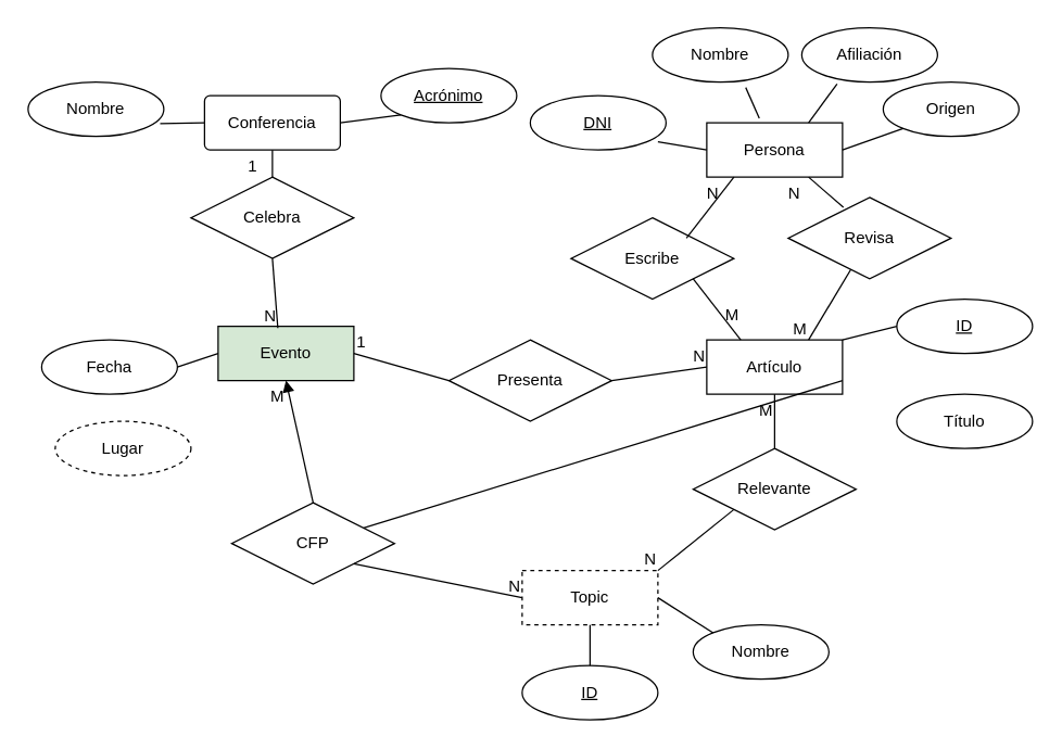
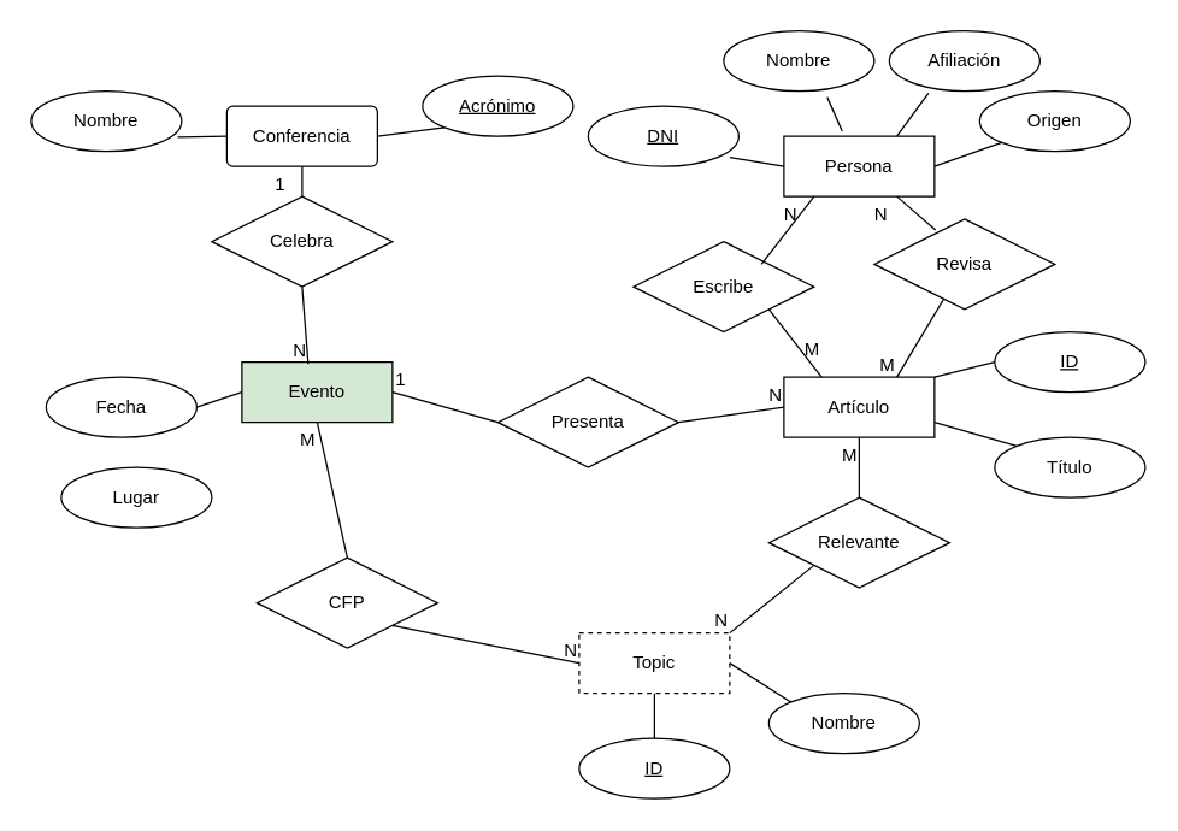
  <mxCell id="0" />
  <mxCell id="1" parent="0" />
  <mxCell id="2" value="Conferencia" style="rounded=1;arcSize=10;whiteSpace=wrap;html=1;align=center;" vertex="1" parent="1"><mxGeometry x="150" y="70" width="100" height="40" as="geometry" /></mxCell>
  <mxCell id="3" value="Evento" style="whiteSpace=wrap;html=1;align=center;fillColor=#d5e8d4;" vertex="1" parent="1"><mxGeometry x="160" y="240" width="100" height="40" as="geometry" /></mxCell>
  <mxCell id="4" value="Persona" style="whiteSpace=wrap;html=1;align=center;" vertex="1" parent="1"><mxGeometry x="520" y="90" width="100" height="40" as="geometry" /></mxCell>
  <mxCell id="5" value="Artículo" style="whiteSpace=wrap;html=1;align=center;" vertex="1" parent="1"><mxGeometry x="520" y="250" width="100" height="40" as="geometry" /></mxCell>
  <mxCell id="6" value="Topic" style="whiteSpace=wrap;html=1;align=center;dashed=1;" vertex="1" parent="1"><mxGeometry x="384" y="420" width="100" height="40" as="geometry" /></mxCell>
  <mxCell id="7" value="Celebra" style="shape=rhombus;perimeter=rhombusPerimeter;whiteSpace=wrap;html=1;align=center;" vertex="1" parent="1"><mxGeometry x="140" y="130" width="120" height="60" as="geometry" /></mxCell>
  <mxCell id="8" value="Escribe" style="shape=rhombus;perimeter=rhombusPerimeter;whiteSpace=wrap;html=1;align=center;" vertex="1" parent="1"><mxGeometry x="420" y="160" width="120" height="60" as="geometry" /></mxCell>
  <mxCell id="9" value="Revisa" style="shape=rhombus;perimeter=rhombusPerimeter;whiteSpace=wrap;html=1;align=center;" vertex="1" parent="1"><mxGeometry x="580" y="145" width="120" height="60" as="geometry" /></mxCell>
  <mxCell id="10" value="Presenta" style="shape=rhombus;perimeter=rhombusPerimeter;whiteSpace=wrap;html=1;align=center;" vertex="1" parent="1"><mxGeometry x="330" y="250" width="120" height="60" as="geometry" /></mxCell>
  <mxCell id="11" value="CFP" style="shape=rhombus;perimeter=rhombusPerimeter;whiteSpace=wrap;html=1;align=center;" vertex="1" parent="1"><mxGeometry x="170" y="370" width="120" height="60" as="geometry" /></mxCell>
  <mxCell id="12" value="Relevante" style="shape=rhombus;perimeter=rhombusPerimeter;whiteSpace=wrap;html=1;align=center;" vertex="1" parent="1"><mxGeometry x="510" y="330" width="120" height="60" as="geometry" /></mxCell>
  <mxCell id="13" value="" style="endArrow=none;html=1;rounded=0;entryX=0.25;entryY=1;entryDx=0;entryDy=0;exitX=1;exitY=0;exitDx=0;exitDy=0;" edge="1" parent="1"><mxGeometry relative="1" as="geometry"><mxPoint x="505" y="175" as="sourcePoint" /><mxPoint x="540" y="130" as="targetPoint" /></mxGeometry></mxCell>
  <mxCell id="14" value="N" style="resizable=0;html=1;whiteSpace=wrap;align=right;verticalAlign=bottom;" connectable="0" vertex="1" parent="13"><mxGeometry x="1" relative="1" as="geometry"><mxPoint x="-10" y="20" as="offset" /></mxGeometry></mxCell>
  <mxCell id="15" value="" style="endArrow=none;html=1;rounded=0;entryX=0.25;entryY=0;entryDx=0;entryDy=0;exitX=1;exitY=1;exitDx=0;exitDy=0;" edge="1" parent="1" source="8" target="5"><mxGeometry relative="1" as="geometry"><mxPoint x="350" y="240" as="sourcePoint" /><mxPoint x="510" y="240" as="targetPoint" /></mxGeometry></mxCell>
  <mxCell id="16" value="M" style="resizable=0;html=1;whiteSpace=wrap;align=right;verticalAlign=bottom;" connectable="0" vertex="1" parent="15"><mxGeometry x="1" relative="1" as="geometry"><mxPoint y="-10" as="offset" /></mxGeometry></mxCell>
  <mxCell id="17" value="" style="endArrow=none;html=1;rounded=0;entryX=0.75;entryY=1;entryDx=0;entryDy=0;exitX=0.339;exitY=0.122;exitDx=0;exitDy=0;exitPerimeter=0;" edge="1" parent="1" source="9" target="4"><mxGeometry relative="1" as="geometry"><mxPoint x="350" y="240" as="sourcePoint" /><mxPoint x="510" y="240" as="targetPoint" /></mxGeometry></mxCell>
  <mxCell id="18" value="N" style="resizable=0;html=1;whiteSpace=wrap;align=right;verticalAlign=bottom;" connectable="0" vertex="1" parent="17"><mxGeometry x="1" relative="1" as="geometry"><mxPoint x="-5" y="20" as="offset" /></mxGeometry></mxCell>
  <mxCell id="19" value="" style="endArrow=none;html=1;rounded=0;entryX=0.75;entryY=0;entryDx=0;entryDy=0;" edge="1" parent="1" source="9" target="5"><mxGeometry relative="1" as="geometry"><mxPoint x="350" y="240" as="sourcePoint" /><mxPoint x="510" y="240" as="targetPoint" /></mxGeometry></mxCell>
  <mxCell id="20" value="M" style="resizable=0;html=1;whiteSpace=wrap;align=right;verticalAlign=bottom;" connectable="0" vertex="1" parent="19"><mxGeometry x="1" relative="1" as="geometry" /></mxCell>
  <mxCell id="21" value="" style="endArrow=none;html=1;rounded=0;entryX=1;entryY=0;entryDx=0;entryDy=0;exitX=0;exitY=1;exitDx=0;exitDy=0;" edge="1" parent="1" source="12" target="6"><mxGeometry relative="1" as="geometry"><mxPoint x="350" y="240" as="sourcePoint" /><mxPoint x="510" y="240" as="targetPoint" /></mxGeometry></mxCell>
  <mxCell id="22" value="N" style="resizable=0;html=1;whiteSpace=wrap;align=right;verticalAlign=bottom;" connectable="0" vertex="1" parent="21"><mxGeometry x="1" relative="1" as="geometry" /></mxCell>
  <mxCell id="23" value="" style="endArrow=none;html=1;rounded=0;entryX=0.5;entryY=1;entryDx=0;entryDy=0;exitX=0.5;exitY=0;exitDx=0;exitDy=0;" edge="1" parent="1" source="12" target="5"><mxGeometry relative="1" as="geometry"><mxPoint x="350" y="240" as="sourcePoint" /><mxPoint x="510" y="240" as="targetPoint" /></mxGeometry></mxCell>
  <mxCell id="24" value="M" style="resizable=0;html=1;whiteSpace=wrap;align=right;verticalAlign=bottom;" connectable="0" vertex="1" parent="23"><mxGeometry x="1" relative="1" as="geometry"><mxPoint y="20" as="offset" /></mxGeometry></mxCell>
  <mxCell id="25" value="" style="endArrow=none;html=1;rounded=0;entryX=0;entryY=0.5;entryDx=0;entryDy=0;exitX=1;exitY=1;exitDx=0;exitDy=0;" edge="1" parent="1" source="11" target="6"><mxGeometry relative="1" as="geometry"><mxPoint x="350" y="240" as="sourcePoint" /><mxPoint x="510" y="240" as="targetPoint" /></mxGeometry></mxCell>
  <mxCell id="26" value="N" style="resizable=0;html=1;whiteSpace=wrap;align=right;verticalAlign=bottom;" connectable="0" vertex="1" parent="25"><mxGeometry x="1" relative="1" as="geometry" /></mxCell>
- <mxCell id="27" value="" style="endArrow=block;html=1;rounded=0;entryX=0.5;entryY=1;entryDx=0;entryDy=0;exitX=0.5;exitY=0;exitDx=0;exitDy=0;" edge="1" parent="1" source="11" target="3"><mxGeometry relative="1" as="geometry"><mxPoint x="350" y="240" as="sourcePoint" /><mxPoint x="510" y="240" as="targetPoint" /></mxGeometry></mxCell>
+ <mxCell id="27" value="" style="endArrow=none;html=1;rounded=0;entryX=0.5;entryY=1;entryDx=0;entryDy=0;exitX=0.5;exitY=0;exitDx=0;exitDy=0;" edge="1" parent="1" source="11" target="3"><mxGeometry relative="1" as="geometry"><mxPoint x="350" y="240" as="sourcePoint" /><mxPoint x="510" y="240" as="targetPoint" /></mxGeometry></mxCell>
  <mxCell id="28" value="M" style="resizable=0;html=1;whiteSpace=wrap;align=right;verticalAlign=bottom;" connectable="0" vertex="1" parent="27"><mxGeometry x="1" relative="1" as="geometry"><mxPoint y="20" as="offset" /></mxGeometry></mxCell>
  <mxCell id="29" value="" style="endArrow=none;html=1;rounded=0;entryX=0.44;entryY=0.033;entryDx=0;entryDy=0;entryPerimeter=0;exitX=0.5;exitY=1;exitDx=0;exitDy=0;" edge="1" parent="1" source="7" target="3"><mxGeometry relative="1" as="geometry"><mxPoint x="350" y="240" as="sourcePoint" /><mxPoint x="510" y="240" as="targetPoint" /></mxGeometry></mxCell>
  <mxCell id="30" value="N" style="resizable=0;html=1;whiteSpace=wrap;align=right;verticalAlign=bottom;" connectable="0" vertex="1" parent="29"><mxGeometry x="1" relative="1" as="geometry" /></mxCell>
  <mxCell id="31" value="" style="endArrow=none;html=1;rounded=0;entryX=0.5;entryY=1;entryDx=0;entryDy=0;exitX=0.5;exitY=0;exitDx=0;exitDy=0;" edge="1" parent="1" source="7" target="2"><mxGeometry relative="1" as="geometry"><mxPoint x="350" y="240" as="sourcePoint" /><mxPoint x="510" y="240" as="targetPoint" /></mxGeometry></mxCell>
  <mxCell id="32" value="1" style="resizable=0;html=1;whiteSpace=wrap;align=right;verticalAlign=bottom;" connectable="0" vertex="1" parent="31"><mxGeometry x="1" relative="1" as="geometry"><mxPoint x="-10" y="20" as="offset" /></mxGeometry></mxCell>
  <mxCell id="33" value="" style="endArrow=none;html=1;rounded=0;entryX=0;entryY=0.5;entryDx=0;entryDy=0;exitX=1;exitY=0.5;exitDx=0;exitDy=0;" edge="1" parent="1" source="10" target="5"><mxGeometry relative="1" as="geometry"><mxPoint x="350" y="240" as="sourcePoint" /><mxPoint x="510" y="240" as="targetPoint" /></mxGeometry></mxCell>
  <mxCell id="34" value="N" style="resizable=0;html=1;whiteSpace=wrap;align=right;verticalAlign=bottom;" connectable="0" vertex="1" parent="33"><mxGeometry x="1" relative="1" as="geometry" /></mxCell>
  <mxCell id="35" value="" style="endArrow=none;html=1;rounded=0;entryX=1;entryY=0.5;entryDx=0;entryDy=0;exitX=0;exitY=0.5;exitDx=0;exitDy=0;" edge="1" parent="1" source="10" target="3"><mxGeometry relative="1" as="geometry"><mxPoint x="350" y="240" as="sourcePoint" /><mxPoint x="510" y="240" as="targetPoint" /></mxGeometry></mxCell>
  <mxCell id="36" value="1" style="resizable=0;html=1;whiteSpace=wrap;align=right;verticalAlign=bottom;" connectable="0" vertex="1" parent="35"><mxGeometry x="1" relative="1" as="geometry"><mxPoint x="10" as="offset" /></mxGeometry></mxCell>
  <mxCell id="37" value="Nombre" style="ellipse;whiteSpace=wrap;html=1;align=center;" vertex="1" parent="1"><mxGeometry y="60" width="100" height="40" as="geometry" x="20" /></mxCell>
  <mxCell id="38" value="Acrónimo" style="ellipse;whiteSpace=wrap;html=1;align=center;fontStyle=4;" vertex="1" parent="1"><mxGeometry x="280" y="50" width="100" height="40" as="geometry" /></mxCell>
  <mxCell id="39" value="" style="endArrow=none;html=1;rounded=0;entryX=0;entryY=1;entryDx=0;entryDy=0;exitX=1;exitY=0.5;exitDx=0;exitDy=0;" edge="1" parent="1" source="2" target="38"><mxGeometry relative="1" as="geometry"><mxPoint x="350" y="240" as="sourcePoint" /><mxPoint x="510" y="240" as="targetPoint" /></mxGeometry></mxCell>
  <mxCell id="40" value="" style="endArrow=none;html=1;rounded=0;entryX=0.973;entryY=0.767;entryDx=0;entryDy=0;entryPerimeter=0;exitX=0;exitY=0.5;exitDx=0;exitDy=0;" edge="1" parent="1" source="2" target="37"><mxGeometry relative="1" as="geometry"><mxPoint x="350" y="240" as="sourcePoint" /><mxPoint x="510" y="240" as="targetPoint" /></mxGeometry></mxCell>
  <mxCell id="41" value="Fecha" style="ellipse;whiteSpace=wrap;html=1;align=center;" vertex="1" parent="1"><mxGeometry x="30" y="250" width="100" height="40" as="geometry" /></mxCell>
- <mxCell id="42" value="Lugar" style="ellipse;whiteSpace=wrap;html=1;align=center;dashed=1;" vertex="1" parent="1"><mxGeometry x="40" y="310" width="100" height="40" as="geometry" /></mxCell>
+ <mxCell id="42" value="Lugar" style="ellipse;whiteSpace=wrap;html=1;align=center;" vertex="1" parent="1"><mxGeometry x="40" y="310" width="100" height="40" as="geometry" /></mxCell>
  <mxCell id="43" value="" style="endArrow=none;html=1;rounded=0;entryX=0;entryY=0.5;entryDx=0;entryDy=0;exitX=1;exitY=0.5;exitDx=0;exitDy=0;" edge="1" parent="1" source="41" target="3"><mxGeometry relative="1" as="geometry"><mxPoint y="240" as="sourcePoint" x="20" /><mxPoint x="180" y="240" as="targetPoint" /></mxGeometry></mxCell>
  <mxCell id="44" value="ID" style="ellipse;whiteSpace=wrap;html=1;align=center;fontStyle=4;" vertex="1" parent="1"><mxGeometry x="660" y="220" width="100" height="40" as="geometry" /></mxCell>
  <mxCell id="45" value="" style="endArrow=none;html=1;rounded=0;entryX=0;entryY=0.5;entryDx=0;entryDy=0;exitX=1;exitY=0;exitDx=0;exitDy=0;" edge="1" parent="1" source="5" target="44"><mxGeometry relative="1" as="geometry"><mxPoint x="470" y="240" as="sourcePoint" /><mxPoint x="630" y="240" as="targetPoint" /></mxGeometry></mxCell>
  <mxCell id="46" value="Título" style="ellipse;whiteSpace=wrap;html=1;align=center;" vertex="1" parent="1"><mxGeometry x="660" y="290" width="100" height="40" as="geometry" /></mxCell>
- <mxCell id="47" value="" style="endArrow=none;html=1;rounded=0;exitX=1;exitY=0.75;exitDx=0;exitDy=0;" edge="1" parent="1" source="5" target="11"><mxGeometry relative="1" as="geometry"><mxPoint x="470" y="240" as="sourcePoint" /><mxPoint x="630" y="240" as="targetPoint" /></mxGeometry></mxCell>
+ <mxCell id="47" value="" style="endArrow=none;html=1;rounded=0;entryX=0;entryY=0;entryDx=0;entryDy=0;exitX=1;exitY=0.75;exitDx=0;exitDy=0;" edge="1" parent="1" source="5" target="46"><mxGeometry relative="1" as="geometry"><mxPoint x="470" y="240" as="sourcePoint" /><mxPoint x="630" y="240" as="targetPoint" /></mxGeometry></mxCell>
  <mxCell id="48" value="Nombre" style="ellipse;whiteSpace=wrap;html=1;align=center;" vertex="1" parent="1"><mxGeometry x="510" y="460" width="100" height="40" as="geometry" /></mxCell>
  <mxCell id="49" value="ID" style="ellipse;whiteSpace=wrap;html=1;align=center;fontStyle=4;" vertex="1" parent="1"><mxGeometry x="384" y="490" width="100" height="40" as="geometry" /></mxCell>
  <mxCell id="50" value="" style="endArrow=none;html=1;rounded=0;entryX=0;entryY=0;entryDx=0;entryDy=0;exitX=1;exitY=0.5;exitDx=0;exitDy=0;" edge="1" parent="1" source="6" target="48"><mxGeometry relative="1" as="geometry"><mxPoint x="470" y="310" as="sourcePoint" /><mxPoint x="630" y="310" as="targetPoint" /></mxGeometry></mxCell>
  <mxCell id="51" value="" style="endArrow=none;html=1;rounded=0;entryX=0.5;entryY=0;entryDx=0;entryDy=0;exitX=0.5;exitY=1;exitDx=0;exitDy=0;" edge="1" parent="1" source="6" target="49"><mxGeometry relative="1" as="geometry"><mxPoint x="470" y="310" as="sourcePoint" /><mxPoint x="630" y="310" as="targetPoint" /></mxGeometry></mxCell>
  <mxCell id="52" value="Nombre" style="ellipse;whiteSpace=wrap;html=1;align=center;" vertex="1" parent="1"><mxGeometry x="480" y="20" width="100" height="40" as="geometry" /></mxCell>
  <mxCell id="53" value="Afiliación" style="ellipse;whiteSpace=wrap;html=1;align=center;" vertex="1" parent="1"><mxGeometry x="590" y="20" width="100" height="40" as="geometry" /></mxCell>
  <mxCell id="54" value="Origen" style="ellipse;whiteSpace=wrap;html=1;align=center;" vertex="1" parent="1"><mxGeometry x="650" y="60" width="100" height="40" as="geometry" /></mxCell>
  <mxCell id="55" value="DNI" style="ellipse;whiteSpace=wrap;html=1;align=center;fontStyle=4;" vertex="1" parent="1"><mxGeometry x="390" y="70" width="100" height="40" as="geometry" /></mxCell>
  <mxCell id="56" value="" style="endArrow=none;html=1;rounded=0;entryX=0;entryY=1;entryDx=0;entryDy=0;exitX=1;exitY=0.5;exitDx=0;exitDy=0;" edge="1" parent="1" source="4" target="54"><mxGeometry relative="1" as="geometry"><mxPoint x="470" y="190" as="sourcePoint" /><mxPoint x="630" y="190" as="targetPoint" /></mxGeometry></mxCell>
  <mxCell id="57" value="" style="endArrow=none;html=1;rounded=0;entryX=0.26;entryY=1.033;entryDx=0;entryDy=0;entryPerimeter=0;exitX=0.75;exitY=0;exitDx=0;exitDy=0;" edge="1" parent="1" source="4" target="53"><mxGeometry relative="1" as="geometry"><mxPoint x="470" y="190" as="sourcePoint" /><mxPoint x="630" y="190" as="targetPoint" /></mxGeometry></mxCell>
  <mxCell id="58" value="" style="endArrow=none;html=1;rounded=0;entryX=0.687;entryY=1.1;entryDx=0;entryDy=0;entryPerimeter=0;exitX=0.387;exitY=-0.083;exitDx=0;exitDy=0;exitPerimeter=0;" edge="1" parent="1" source="4" target="52"><mxGeometry relative="1" as="geometry"><mxPoint x="470" y="190" as="sourcePoint" /><mxPoint x="630" y="190" as="targetPoint" /></mxGeometry></mxCell>
  <mxCell id="59" value="" style="endArrow=none;html=1;rounded=0;entryX=0.94;entryY=0.85;entryDx=0;entryDy=0;entryPerimeter=0;exitX=0;exitY=0.5;exitDx=0;exitDy=0;" edge="1" parent="1" source="4" target="55"><mxGeometry relative="1" as="geometry"><mxPoint x="470" y="190" as="sourcePoint" /><mxPoint x="630" y="190" as="targetPoint" /></mxGeometry></mxCell>
